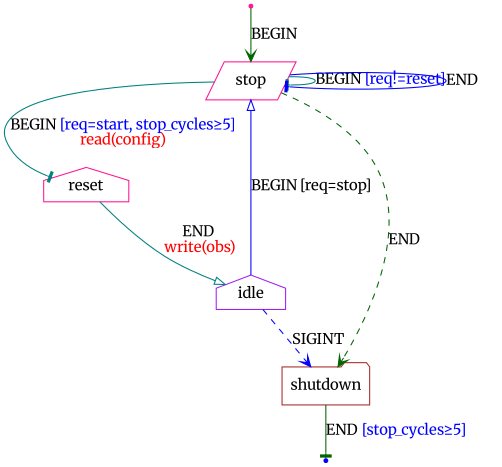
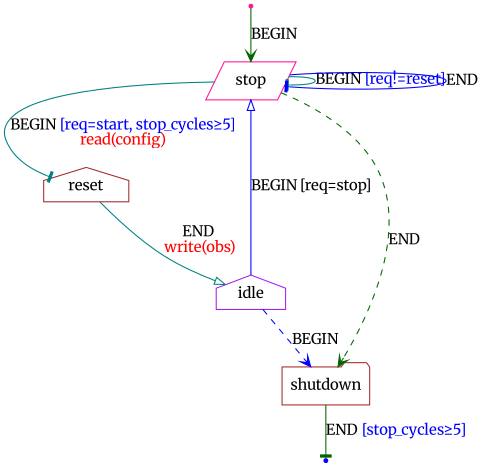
  digraph {
    fontname=Merriweather
    rankdir=TB
    node [color=deeppink fontname=Merriweather shape=point]
    edge [arrowhead=tee color=darkgreen fontname=Merriweather]
    initial
    n2 [label=stop shape=parallelogram]
-   n3 [label=reset shape=house]
+   n3 [color=brown label=reset shape=house]
    n4 [color=brown label=shutdown shape=folder]
    terminal [color=blue]
    n6 [color=purple label=idle shape=house]
    initial -> n2 [arrowhead=vee label=BEGIN]
    n2 -> n2 [color=teal label=<BEGIN <font color="blue">[req!=reset]</font>>]
    n2 -> n2 [color=blue label=END]
    n2 -> n3 [color=teal label=<BEGIN <font color="blue">[req=start, stop_cycles≥5]</font><br/><font color="red">read(config)</font>>]
    n2 -> n4 [arrowhead=vee label=END style=dashed]
    n3 -> n6 [arrowhead=onormal color=teal label=<END <br/><font color="red">write(obs)</font>>]
    n4 -> terminal [label=<END <font color="blue">[stop_cycles≥5]</font>>]
    n6 -> n2 [arrowhead=onormal color=blue label="BEGIN [req=stop]"]
-   n6 -> n4 [arrowhead=vee color=blue label=SIGINT style=dashed]
+   n6 -> n4 [arrowhead=vee color=blue label=BEGIN style=dashed]
  }
